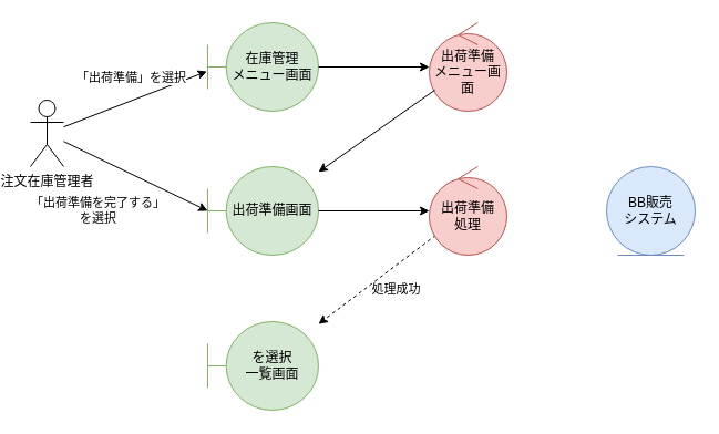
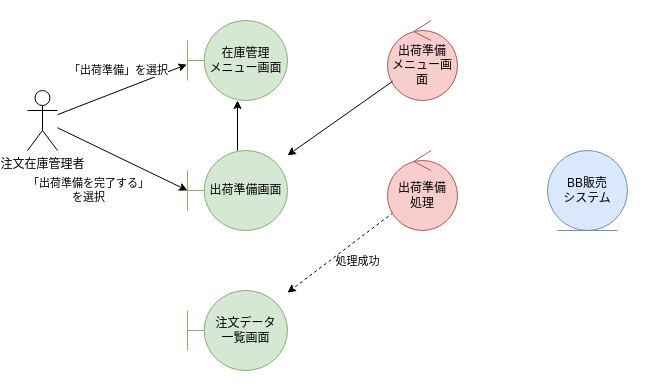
  <mxCell id="0" />
  <mxCell id="1" parent="0" />
  <mxCell id="2" value="注文在庫管理者" style="shape=umlActor;verticalLabelPosition=bottom;verticalAlign=top;html=1;" parent="1" vertex="1"><mxGeometry x="20" y="90" width="30" height="60" as="geometry" /></mxCell>
  <mxCell id="3" value="在庫管理&lt;div&gt;メニュー画面&lt;/div&gt;" style="shape=umlBoundary;whiteSpace=wrap;html=1;fillColor=#d5e8d4;strokeColor=#82b366;" parent="1" vertex="1"><mxGeometry x="180" y="20" width="100" height="80" as="geometry" /></mxCell>
  <mxCell id="4" value="" style="endArrow=classic;html=1;entryX=0;entryY=0.5;entryDx=0;entryDy=0;entryPerimeter=0;" parent="1" source="2" target="10" edge="1"><mxGeometry width="50" height="50" relative="1" as="geometry"><mxPoint x="595" y="130" as="sourcePoint" /><mxPoint x="110" y="270" as="targetPoint" /></mxGeometry></mxCell>
  <mxCell id="5" value="「出荷準備を完了する」&lt;div&gt;を選択&lt;/div&gt;" style="edgeLabel;html=1;align=center;verticalAlign=middle;resizable=0;points=[];" parent="4" vertex="1" connectable="0"><mxGeometry x="-0.107" y="-1" relative="1" as="geometry"><mxPoint x="-27" y="34" as="offset" /></mxGeometry></mxCell>
  <mxCell id="6" value="" style="endArrow=classic;html=1;entryX=-0.007;entryY=0.55;entryDx=0;entryDy=0;entryPerimeter=0;" parent="1" source="2" target="3" edge="1"><mxGeometry width="50" height="50" relative="1" as="geometry"><mxPoint x="130" y="160" as="sourcePoint" /><mxPoint x="655" y="90" as="targetPoint" /></mxGeometry></mxCell>
  <mxCell id="7" value="「出荷準備」を選択" style="edgeLabel;html=1;align=center;verticalAlign=middle;resizable=0;points=[];" parent="6" vertex="1" connectable="0"><mxGeometry x="-0.018" relative="1" as="geometry"><mxPoint x="-3" y="-20" as="offset" /></mxGeometry></mxCell>
  <mxCell id="8" value="出荷準備&lt;br&gt;&lt;div&gt;メニュー画面&lt;/div&gt;" style="ellipse;shape=umlControl;whiteSpace=wrap;html=1;fillColor=#f8cecc;strokeColor=#b85450;" parent="1" vertex="1"><mxGeometry x="380" y="20" width="70" height="80" as="geometry" /></mxCell>
- <mxCell id="9" value="" style="endArrow=classic;html=1;" parent="1" source="3" target="8" edge="1"><mxGeometry width="50" height="50" relative="1" as="geometry"><mxPoint x="605" y="140" as="sourcePoint" /><mxPoint x="655" y="90" as="targetPoint" /></mxGeometry></mxCell>
  <mxCell id="10" value="&lt;div&gt;出荷準備画面&lt;/div&gt;" style="shape=umlBoundary;whiteSpace=wrap;html=1;fillColor=#d5e8d4;strokeColor=#82b366;" parent="1" vertex="1"><mxGeometry x="180" y="150" width="100" height="80" as="geometry" /></mxCell>
  <mxCell id="11" value="" style="endArrow=classic;html=1;dashed=1;" parent="1" edge="1" target="17" source="14"><mxGeometry width="50" height="50" relative="1" as="geometry"><mxPoint x="605" y="140" as="sourcePoint" /><mxPoint x="450" y="350" as="targetPoint" /></mxGeometry></mxCell>
  <mxCell id="12" value="処理成功" style="edgeLabel;html=1;align=center;verticalAlign=middle;resizable=0;points=[];" vertex="1" connectable="0" parent="11"><mxGeometry x="0.277" y="-4" relative="1" as="geometry"><mxPoint x="34" as="offset" /></mxGeometry></mxCell>
  <mxCell id="13" value="" style="endArrow=classic;html=1;" parent="1" source="8" target="10" edge="1"><mxGeometry width="50" height="50" relative="1" as="geometry"><mxPoint x="615" y="150" as="sourcePoint" /><mxPoint x="665" y="100" as="targetPoint" /></mxGeometry></mxCell>
  <mxCell id="14" value="出荷準備&lt;div&gt;処理&lt;/div&gt;" style="ellipse;shape=umlControl;whiteSpace=wrap;html=1;fillColor=#f8cecc;strokeColor=#b85450;" vertex="1" parent="1"><mxGeometry x="380" y="150" width="70" height="80" as="geometry" /></mxCell>
- <mxCell id="15" value="" style="endArrow=classic;html=1;" edge="1" parent="1" source="10" target="14"><mxGeometry width="50" height="50" relative="1" as="geometry"><mxPoint x="615" y="150" as="sourcePoint" /><mxPoint x="665" y="100" as="targetPoint" /></mxGeometry></mxCell>
+ <mxCell id="15" value="" style="endArrow=classic;html=1;" edge="1" parent="1" source="10" target="3"><mxGeometry width="50" height="50" relative="1" as="geometry"><mxPoint x="615" y="150" as="sourcePoint" /><mxPoint x="665" y="100" as="targetPoint" /></mxGeometry></mxCell>
  <mxCell id="16" value="BB販売&lt;div&gt;システム&lt;/div&gt;" style="ellipse;shape=umlEntity;whiteSpace=wrap;html=1;fillColor=#dae8fc;strokeColor=#6c8ebf;" vertex="1" parent="1"><mxGeometry x="540" y="150" width="80" height="80" as="geometry" /></mxCell>
- <mxCell id="17" value="&lt;div&gt;を選択&lt;/div&gt;&lt;div&gt;一覧画面&lt;/div&gt;" style="shape=umlBoundary;whiteSpace=wrap;html=1;fillColor=#d5e8d4;strokeColor=#82b366;" vertex="1" parent="1"><mxGeometry x="180" y="290" width="100" height="80" as="geometry" /></mxCell>
+ <mxCell id="17" value="&lt;div&gt;注文データ&lt;/div&gt;&lt;div&gt;一覧画面&lt;/div&gt;" style="shape=umlBoundary;whiteSpace=wrap;html=1;fillColor=#d5e8d4;strokeColor=#82b366;" vertex="1" parent="1"><mxGeometry x="180" y="290" width="100" height="80" as="geometry" /></mxCell>
